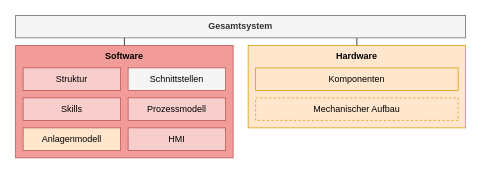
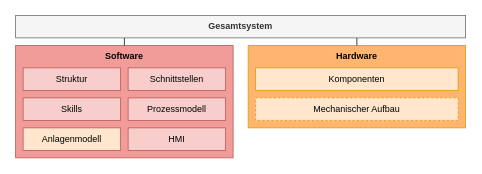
  <mxCell id="0" />
  <mxCell id="1" parent="0" />
  <mxCell id="2" value="Software" style="rounded=0;whiteSpace=wrap;html=1;fillColor=#F19C99;strokeColor=#b85450;fontStyle=1;verticalAlign=top;" parent="1" vertex="1"><mxGeometry x="20" y="60" width="290" height="150" as="geometry" /></mxCell>
- <mxCell id="3" value="Hardware" style="rounded=0;whiteSpace=wrap;html=1;fillColor=#ffe6cc;strokeColor=#d79b00;fontStyle=1;verticalAlign=top;" parent="1" vertex="1"><mxGeometry x="330" y="60" width="290" height="110" as="geometry" /></mxCell>
+ <mxCell id="3" value="Hardware" style="rounded=0;whiteSpace=wrap;html=1;fillColor=#FFB570;strokeColor=#d79b00;fontStyle=1;verticalAlign=top;" parent="1" vertex="1"><mxGeometry x="330" y="60" width="290" height="110" as="geometry" /></mxCell>
  <mxCell id="4" value="Komponenten" style="rounded=0;whiteSpace=wrap;html=1;fillColor=#ffe6cc;strokeColor=#d79b00;" parent="1" vertex="1"><mxGeometry x="340" y="90" width="270" height="30" as="geometry" /></mxCell>
  <mxCell id="5" value="Mechanischer Aufbau" style="rounded=0;whiteSpace=wrap;html=1;fillColor=#ffe6cc;strokeColor=#d79b00;dashed=1;" parent="1" vertex="1"><mxGeometry x="340" y="130" width="270" height="30" as="geometry" /></mxCell>
  <mxCell id="6" value="Struktur" style="rounded=0;whiteSpace=wrap;html=1;fillColor=#f8cecc;strokeColor=#b85450;" parent="1" vertex="1"><mxGeometry x="30" y="90" width="130" height="30" as="geometry" /></mxCell>
  <mxCell id="7" value="Prozessmodell" style="rounded=0;whiteSpace=wrap;html=1;fillColor=#f8cecc;strokeColor=#b85450;" parent="1" vertex="1"><mxGeometry x="170" y="130" width="130" height="30" as="geometry" /></mxCell>
- <mxCell id="8" value="Schnittstellen" style="rounded=0;whiteSpace=wrap;html=1;fillColor=#f5f5f5;strokeColor=#b85450;" parent="1" vertex="1"><mxGeometry x="170" y="90" width="130" height="30" as="geometry" /></mxCell>
+ <mxCell id="8" value="Schnittstellen" style="rounded=0;whiteSpace=wrap;html=1;fillColor=#f8cecc;strokeColor=#b85450;" parent="1" vertex="1"><mxGeometry x="170" y="90" width="130" height="30" as="geometry" /></mxCell>
  <mxCell id="9" value="Anlagenmodell" style="rounded=0;whiteSpace=wrap;html=1;fillColor=#ffe6cc;strokeColor=#b85450;" parent="1" vertex="1"><mxGeometry x="30" y="170" width="130" height="30" as="geometry" /></mxCell>
  <mxCell id="10" value="HMI" style="rounded=0;whiteSpace=wrap;html=1;fillColor=#f8cecc;strokeColor=#b85450;" parent="1" vertex="1"><mxGeometry x="170" y="170" width="130" height="30" as="geometry" /></mxCell>
  <mxCell id="11" style="edgeStyle=orthogonalEdgeStyle;rounded=0;orthogonalLoop=1;jettySize=auto;html=1;entryX=0.242;entryY=0.25;entryDx=0;entryDy=0;entryPerimeter=0;" parent="1" source="2" target="13" edge="1"><mxGeometry relative="1" as="geometry" /></mxCell>
  <mxCell id="12" style="edgeStyle=orthogonalEdgeStyle;rounded=0;orthogonalLoop=1;jettySize=auto;html=1;entryX=0.783;entryY=0.25;entryDx=0;entryDy=0;entryPerimeter=0;" parent="1" source="3" target="13" edge="1"><mxGeometry relative="1" as="geometry" /></mxCell>
  <mxCell id="13" value="Gesamtsystem" style="rounded=0;whiteSpace=wrap;html=1;fillColor=#f5f5f5;fontColor=#333333;strokeColor=#666666;fontStyle=1" parent="1" vertex="1"><mxGeometry x="20" y="20" width="600" height="30" as="geometry" /></mxCell>
  <mxCell id="14" value="Skills" style="rounded=0;whiteSpace=wrap;html=1;fillColor=#f8cecc;strokeColor=#b85450;" vertex="1" parent="1"><mxGeometry x="30" y="130" width="130" height="30" as="geometry" /></mxCell>
